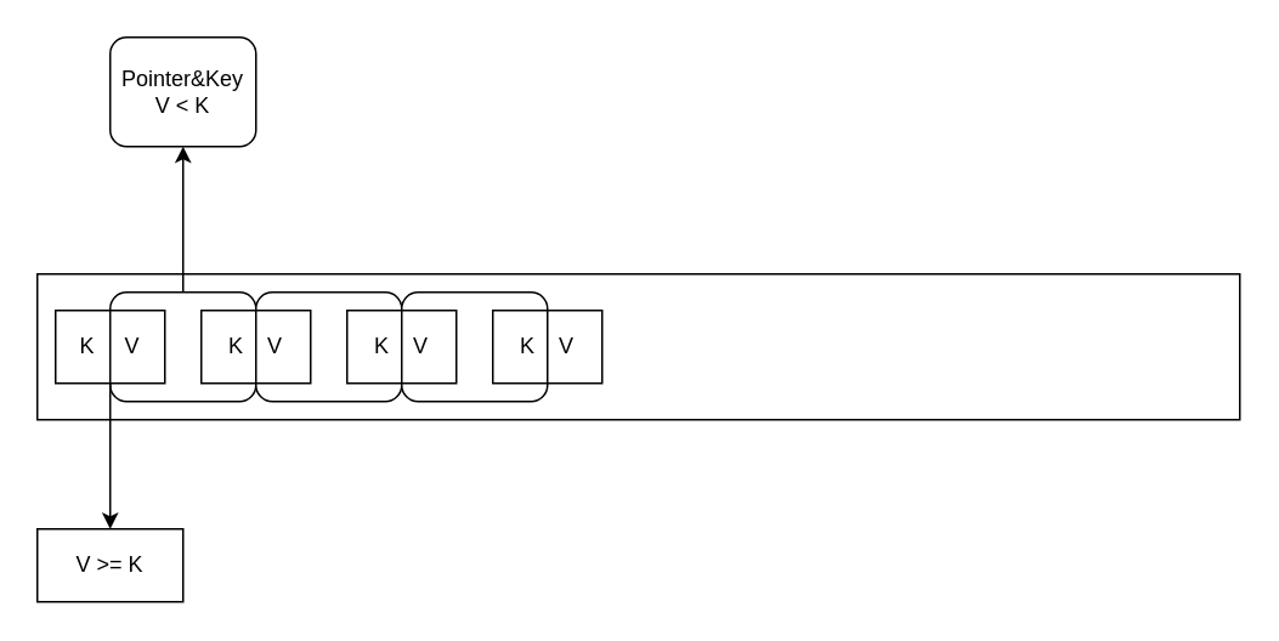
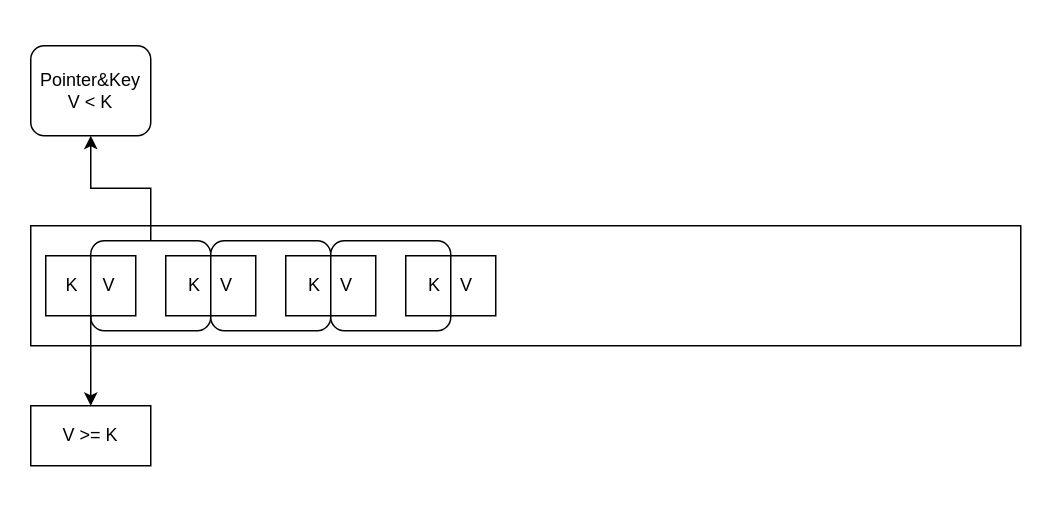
  <mxCell id="0" />
  <mxCell id="1" parent="0" />
  <mxCell id="2" value="" style="rounded=0;whiteSpace=wrap;html=1;" vertex="1" parent="1"><mxGeometry x="20" y="150" width="660" height="80" as="geometry" /></mxCell>
  <mxCell id="3" value="" style="edgeStyle=orthogonalEdgeStyle;rounded=0;orthogonalLoop=1;jettySize=auto;html=1;" edge="1" parent="1" source="4" target="16"><mxGeometry relative="1" as="geometry" /></mxCell>
  <mxCell id="4" value="" style="rounded=1;whiteSpace=wrap;html=1;" vertex="1" parent="1"><mxGeometry x="60" y="160" width="80" height="60" as="geometry" /></mxCell>
  <mxCell id="5" value="" style="edgeStyle=orthogonalEdgeStyle;rounded=0;orthogonalLoop=1;jettySize=auto;html=1;" edge="1" parent="1" source="6" target="17"><mxGeometry relative="1" as="geometry" /></mxCell>
  <mxCell id="6" value="K&amp;nbsp; &amp;nbsp; &amp;nbsp;V" style="rounded=0;whiteSpace=wrap;html=1;" vertex="1" parent="1"><mxGeometry x="30" y="170" width="60" height="40" as="geometry" /></mxCell>
  <mxCell id="7" value="" style="endArrow=none;html=1;rounded=0;entryX=0.5;entryY=0;entryDx=0;entryDy=0;" edge="1" parent="1" target="6"><mxGeometry width="50" height="50" relative="1" as="geometry"><mxPoint x="60" y="210" as="sourcePoint" /><mxPoint x="110" y="300" as="targetPoint" /></mxGeometry></mxCell>
  <mxCell id="8" value="" style="rounded=1;whiteSpace=wrap;html=1;" vertex="1" parent="1"><mxGeometry x="140" y="160" width="80" height="60" as="geometry" /></mxCell>
  <mxCell id="9" value="K&amp;nbsp; &amp;nbsp; V" style="rounded=0;whiteSpace=wrap;html=1;" vertex="1" parent="1"><mxGeometry x="110" y="170" width="60" height="40" as="geometry" /></mxCell>
  <mxCell id="10" value="" style="rounded=1;whiteSpace=wrap;html=1;" vertex="1" parent="1"><mxGeometry x="220" y="160" width="80" height="60" as="geometry" /></mxCell>
  <mxCell id="11" value="" style="endArrow=none;html=1;rounded=0;entryX=0.5;entryY=0;entryDx=0;entryDy=0;" edge="1" parent="1" target="9"><mxGeometry width="50" height="50" relative="1" as="geometry"><mxPoint x="140" y="210" as="sourcePoint" /><mxPoint x="190" y="300" as="targetPoint" /></mxGeometry></mxCell>
  <mxCell id="12" value="K&amp;nbsp; &amp;nbsp; V" style="rounded=0;whiteSpace=wrap;html=1;" vertex="1" parent="1"><mxGeometry x="270" y="170" width="60" height="40" as="geometry" /></mxCell>
  <mxCell id="13" value="" style="endArrow=none;html=1;rounded=0;entryX=0.5;entryY=0;entryDx=0;entryDy=0;" edge="1" parent="1" target="12"><mxGeometry width="50" height="50" relative="1" as="geometry"><mxPoint x="300" y="210" as="sourcePoint" /><mxPoint x="350" y="300" as="targetPoint" /></mxGeometry></mxCell>
  <mxCell id="14" value="K&amp;nbsp; &amp;nbsp; V" style="rounded=0;whiteSpace=wrap;html=1;" vertex="1" parent="1"><mxGeometry x="190" y="170" width="60" height="40" as="geometry" /></mxCell>
  <mxCell id="15" value="" style="endArrow=none;html=1;rounded=0;entryX=0.5;entryY=0;entryDx=0;entryDy=0;" edge="1" parent="1" target="14"><mxGeometry width="50" height="50" relative="1" as="geometry"><mxPoint x="220" y="210" as="sourcePoint" /><mxPoint x="270" y="300" as="targetPoint" /></mxGeometry></mxCell>
- <mxCell id="16" value="Pointer&amp;amp;Key&lt;br&gt;V &amp;lt; K" style="rounded=1;whiteSpace=wrap;html=1;" vertex="1" parent="1"><mxGeometry x="60" y="20" width="80" height="60" as="geometry" /></mxCell>
- <mxCell id="17" value="V &amp;gt;= K" style="rounded=0;whiteSpace=wrap;html=1;" vertex="1" parent="1"><mxGeometry x="20" y="290" width="80" height="40" as="geometry" /></mxCell>
+ <mxCell id="16" value="Pointer&amp;amp;Key&lt;br&gt;V &amp;lt; K" style="rounded=1;whiteSpace=wrap;html=1;" vertex="1" parent="1"><mxGeometry x="20" y="30" width="80" height="60" as="geometry" /></mxCell>
+ <mxCell id="17" value="V &amp;gt;= K" style="rounded=0;whiteSpace=wrap;html=1;" vertex="1" parent="1"><mxGeometry x="20" y="270" width="80" height="40" as="geometry" /></mxCell>
